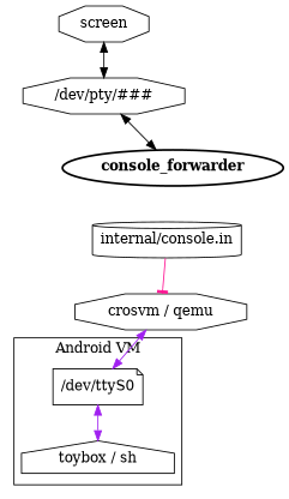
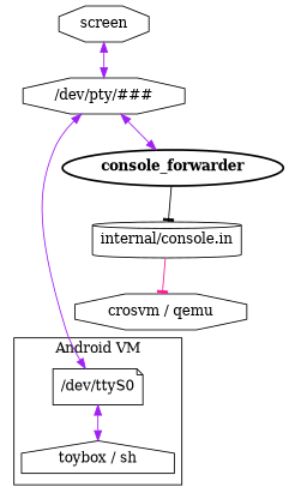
  digraph {
    node [shape=octagon]
    edge [color=black dir=both]
    n1 [label="/dev/ttyS0" shape=note]
    n2 [label="toybox / sh" shape=house]
    n3 [label=< <B>console_forwarder</B> > penwidth=2 shape=""]
    n4 [label="internal/console.in" shape=cylinder]
    n5 [label="crosvm / qemu"]
    n6 [label="/dev/pty/###"]
    screen
    subgraph cluster_1 {
      label="Android VM"
      n1
      n2
    }
    n1 -> n2 [color=purple]
+   n3 -> n4 [arrowhead=tee dir=""]
    n4 -> n5 [arrowhead=tee color=deeppink dir=""]
-   n5 -> n1 [color=purple]
-   n6 -> n3
-   screen -> n6
+   n6 -> n1 [color=purple]
+   n6 -> n3 [color=purple]
+   screen -> n6 [color=purple]
  }
